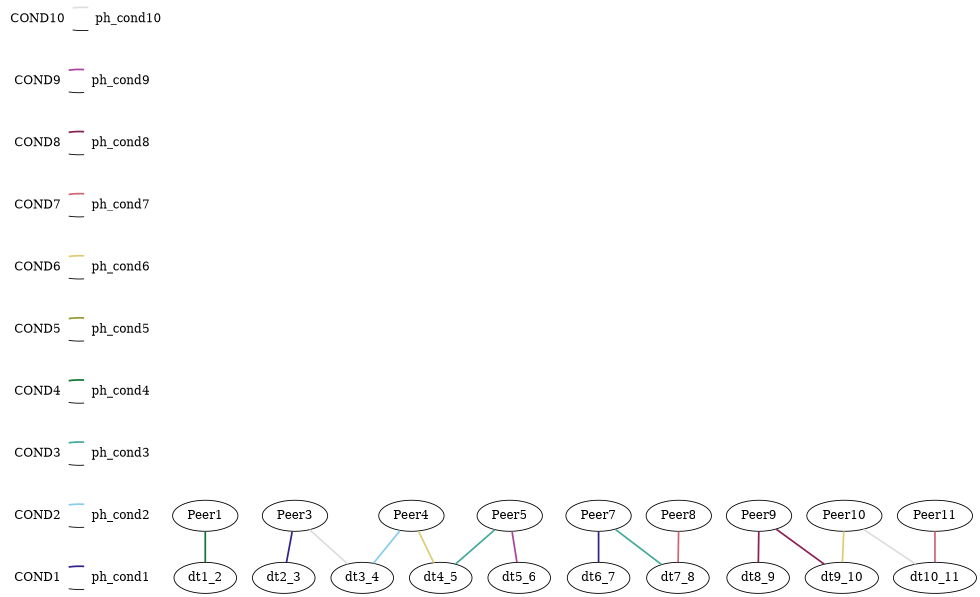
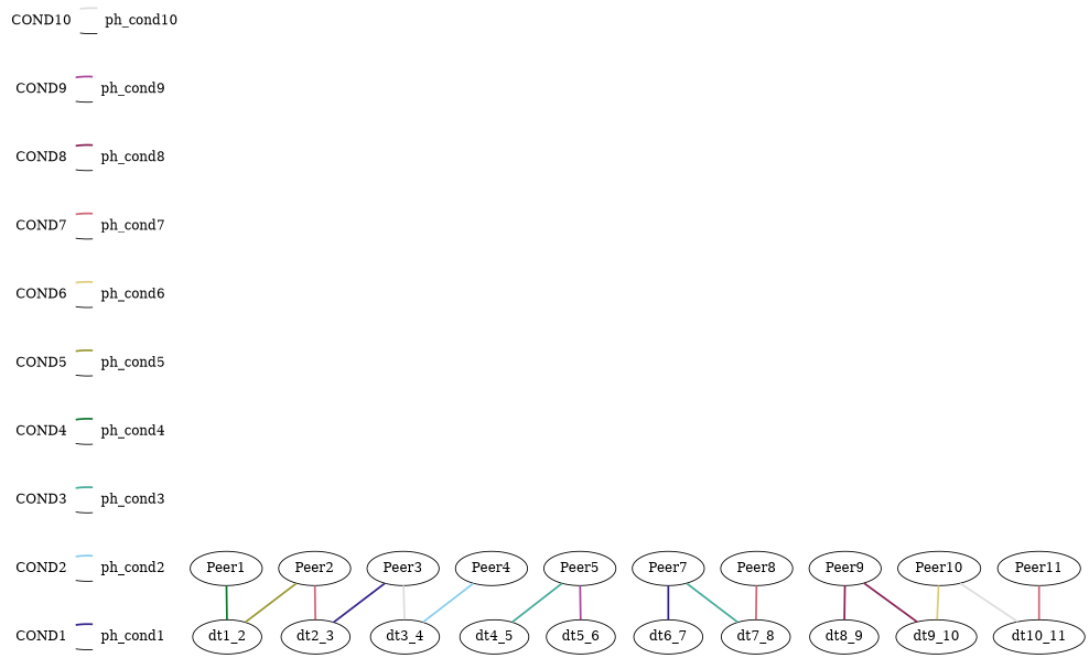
  graph {
    rankdir=BT
    edge [style=bold]
    n1 [label=COND1 shape=plaintext]
    ph_cond1 [shape=plaintext]
    n3 [label=COND2 shape=plaintext]
    ph_cond2 [shape=plaintext]
    n5 [label=COND3 shape=plaintext]
    ph_cond3 [shape=plaintext]
    n7 [label=COND4 shape=plaintext]
    ph_cond4 [shape=plaintext]
    n9 [label=COND5 shape=plaintext]
    ph_cond5 [shape=plaintext]
    n11 [label=COND6 shape=plaintext]
    ph_cond6 [shape=plaintext]
    n13 [label=COND7 shape=plaintext]
    ph_cond7 [shape=plaintext]
    n15 [label=COND8 shape=plaintext]
    ph_cond8 [shape=plaintext]
    n17 [label=COND9 shape=plaintext]
    ph_cond9 [shape=plaintext]
    n19 [label=COND10 shape=plaintext]
    ph_cond10 [shape=plaintext]
    dt1_2
    Peer1
+   Peer2
    dt2_3
    Peer3
    dt3_4
    Peer4
    dt4_5
    Peer5
    dt5_6
    dt6_7
    Peer7
    dt7_8
    Peer8
    dt8_9
    Peer9
    dt9_10
    Peer10
    dt10_11
    Peer11
    subgraph sub_1 {
      rank=same
      rankdir=LR
      n1
      ph_cond1
    }
    subgraph sub_2 {
      rank=same
      rankdir=LR
      n3
      ph_cond2
    }
    subgraph sub_3 {
      rank=same
      rankdir=LR
      n5
      ph_cond3
    }
    subgraph sub_4 {
      rank=same
      rankdir=LR
      n7
      ph_cond4
    }
    subgraph sub_5 {
      rank=same
      rankdir=LR
      n9
      ph_cond5
    }
    subgraph sub_6 {
      rank=same
      rankdir=LR
      n11
      ph_cond6
    }
    subgraph sub_7 {
      rank=same
      rankdir=LR
      n13
      ph_cond7
    }
    subgraph sub_8 {
      rank=same
      rankdir=LR
      n15
      ph_cond8
    }
    subgraph sub_9 {
      rank=same
      rankdir=LR
      n17
      ph_cond9
    }
    subgraph sub_10 {
      rank=same
      rankdir=LR
      n19
      ph_cond10
    }
    n1 -- ph_cond1 [color="#332288"]
    n1 -- ph_cond1 [style=""]
    n1 -- n3 [style=invis]
    n3 -- ph_cond2 [color="#88CCEE"]
    n3 -- ph_cond2 [style=""]
    n3 -- n5 [style=invis]
    n5 -- ph_cond3 [color="#44AA99"]
    n5 -- ph_cond3 [style=""]
    n5 -- n7 [style=invis]
    n7 -- ph_cond4 [color="#117733"]
    n7 -- ph_cond4 [style=""]
    n7 -- n9 [style=invis]
    n9 -- ph_cond5 [color="#999933"]
    n9 -- ph_cond5 [style=""]
    n9 -- n11 [style=invis]
    n11 -- ph_cond6 [color="#DDCC77"]
    n11 -- ph_cond6 [style=""]
    n11 -- n13 [style=invis]
    n13 -- ph_cond7 [color="#CC6677"]
    n13 -- ph_cond7 [style=""]
    n13 -- n15 [style=invis]
    n15 -- ph_cond8 [color="#882255"]
    n15 -- ph_cond8 [style=""]
    n15 -- n17 [style=invis]
    n17 -- ph_cond9 [color="#AA4499"]
    n17 -- ph_cond9 [style=""]
    n17 -- n19 [style=invis]
    n19 -- ph_cond10 [color="#DDDDDD"]
    n19 -- ph_cond10 [style=""]
    dt1_2 -- Peer1 [color="#117733"]
+   dt1_2 -- Peer2 [color="#999933"]
+   dt2_3 -- Peer2 [color="#CC6677"]
    dt2_3 -- Peer3 [color="#332288"]
    dt3_4 -- Peer3 [color="#DDDDDD"]
    dt3_4 -- Peer4 [color="#88CCEE"]
-   dt4_5 -- Peer4 [color="#DDCC77"]
    dt4_5 -- Peer5 [color="#44AA99"]
    dt5_6 -- Peer5 [color="#AA4499"]
    dt6_7 -- Peer7 [color="#332288"]
    dt7_8 -- Peer7 [color="#44AA99"]
    dt7_8 -- Peer8 [color="#CC6677"]
    dt8_9 -- Peer9 [color="#882255"]
    dt9_10 -- Peer9 [color="#882255"]
    dt9_10 -- Peer10 [color="#DDCC77"]
    dt10_11 -- Peer10 [color="#DDDDDD"]
    dt10_11 -- Peer11 [color="#CC6677"]
  }
